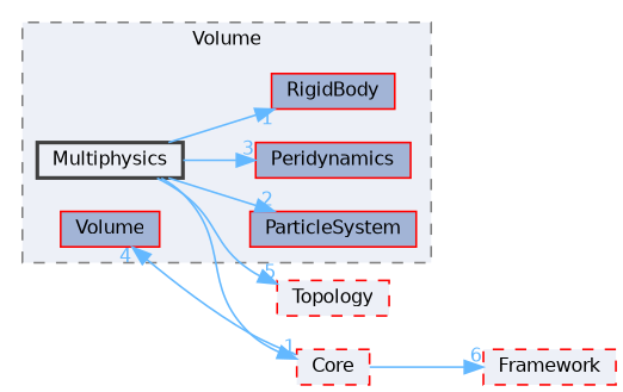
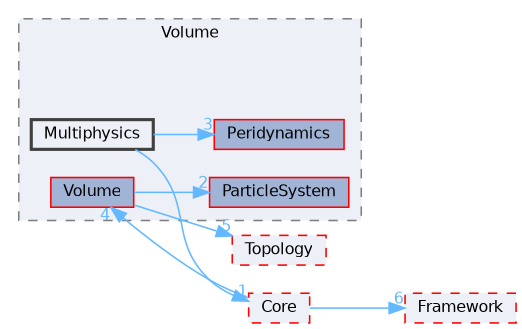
  digraph {
    compound=true
    rankdir=LR
    node [color=red fillcolor="#a2b4d6" fontname=Helvetica fontsize=10 shape=box style=filled]
    edge [color=steelblue1 fontcolor=steelblue1 fontname=Helvetica fontsize=10 headlabel=1 labeldistance=1.5 labelfontname=Helvetica labelfontsize=10]
    n1 [height=0.2 label=Volume width=0.4]
    n2 [height=0.2 label=Peridynamics width=0.4]
    n3 [height=0.2 label=ParticleSystem width=0.4]
-   n4 [height=0.2 label=RigidBody width=0.4]
    n5 [color=grey25 fillcolor="#edf0f7" height=0.2 label=Multiphysics style="filled,bold" width=0.4]
    n6 [fillcolor="#edf0f7" height=0.2 label=Core style="filled,dashed" width=0.4]
    n7 [fillcolor="#edf0f7" height=0.2 label=Topology style="filled,dashed" width=0.4]
    n8 [fillcolor="#edf0f7" height=0.2 label=Framework style="filled,dashed" width=0.4]
    subgraph cluster_1 {
      bgcolor="#edf0f7"
      fontname=Helvetica
      fontsize=10
      label=Volume
      pencolor=grey50
      style="filled,dashed"
      n1
      n2
      n3
-     n4
      n5
    }
    n5 -> n2 [headlabel=3]
-   n5 -> n3 [headlabel=2]
-   n5 -> n4
+   n1 -> n3 [headlabel=2]
    n5 -> n6
-   n5 -> n7 [headlabel=5]
+   n1 -> n7 [headlabel=5]
    n6 -> n1 [headlabel=4]
    n6 -> n8 [headlabel=6]
  }
